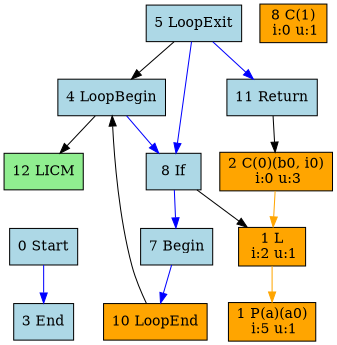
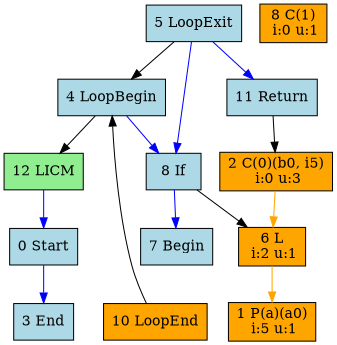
  digraph {
    node [color=black fillcolor=lightblue shape=box style=filled]
    edge [color=blue]
    n1 [label="0 Start\n"]
    n2 [label="3 End\n"]
    n3 [fillcolor=orange label="1 P(a)(a0)\n i:5 u:1"]
-   n4 [fillcolor=orange label="2 C(0)(b0, i0)\n i:0 u:3"]
-   n5 [fillcolor=orange label="1 L\n i:2 u:1"]
+   n4 [fillcolor=orange label="2 C(0)(b0, i5)\n i:0 u:3"]
+   n5 [fillcolor=orange label="6 L\n i:2 u:1"]
    n6 [label="4 LoopBegin\n"]
    n7 [label="8 If\n"]
    n8 [fillcolor=lightgreen label="12 LICM\n"]
    n9 [label="7 Begin\n"]
    n10 [label="5 LoopExit\n"]
    n11 [label="11 Return\n"]
    n12 [fillcolor=orange label="10 LoopEnd\n"]
    n13 [fillcolor=orange label="8 C(1)\n i:0 u:1"]
    n1 -> n2
    n4 -> n5 [color=orange]
    n5 -> n3 [color=orange]
    n6 -> n7
    n6 -> n8 [color=""]
    n7 -> n5 [color=""]
    n7 -> n9
-   n9 -> n12
+   n8 -> n1
    n10 -> n6 [color=""]
    n10 -> n7
    n10 -> n11
    n11 -> n4 [color=""]
    n12 -> n6 [color=""]
  }
